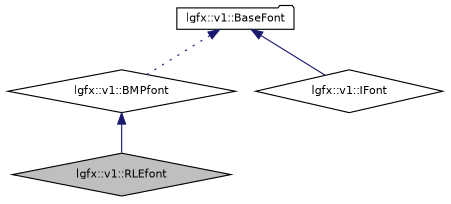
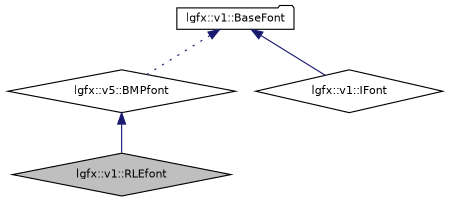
  digraph {
    node [color=black fillcolor=white fontname=Helvetica fontsize=10 shape=diamond style=filled]
    edge [color=midnightblue dir=back fontname=Helvetica fontsize=10 labelfontname=Helvetica labelfontsize=10 style=solid]
    n1 [fillcolor=grey75 fontcolor=black height=0.2 label="lgfx::v1::RLEfont" width=0.4]
-   n2 [height=0.2 label="lgfx::v1::BMPfont" width=0.4]
+   n2 [height=0.2 label="lgfx::v5::BMPfont" width=0.4]
    n3 [height=0.2 label="lgfx::v1::BaseFont" shape=folder width=0.4]
    n4 [height=0.2 label="lgfx::v1::IFont" width=0.4]
    n2 -> n1
    n3 -> n2 [style=dotted]
    n3 -> n4
  }
